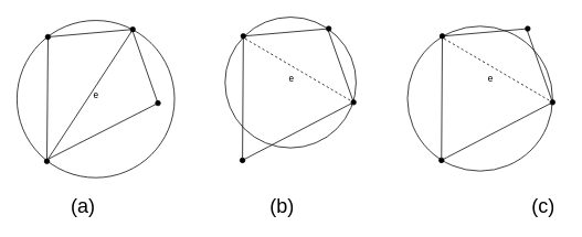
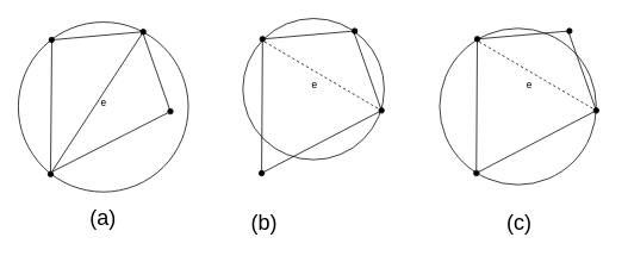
  <mxCell id="0" />
  <mxCell id="1" parent="0" />
  <mxCell id="2" value="" style="ellipse;whiteSpace=wrap;html=1;aspect=fixed;fillColor=none;" vertex="1" parent="1"><mxGeometry x="20" y="24" width="190" height="190" as="geometry" /></mxCell>
  <mxCell id="3" value="" style="endArrow=none;html=1;rounded=0;exitX=0.19;exitY=0.896;exitDx=0;exitDy=0;exitPerimeter=0;startArrow=oval;startFill=1;entryX=0.197;entryY=0.108;entryDx=0;entryDy=0;entryPerimeter=0;" edge="1" parent="1" source="2" target="2"><mxGeometry width="50" height="50" relative="1" as="geometry"><mxPoint x="40" y="114" as="sourcePoint" /><mxPoint x="40" y="34" as="targetPoint" /></mxGeometry></mxCell>
  <mxCell id="4" value="e" style="edgeLabel;html=1;align=center;verticalAlign=middle;resizable=0;points=[];" vertex="1" connectable="0" parent="3"><mxGeometry x="0.039" relative="1" as="geometry"><mxPoint x="58" y="-2" as="offset" /></mxGeometry></mxCell>
  <mxCell id="5" value="" style="endArrow=oval;html=1;rounded=0;entryX=0.735;entryY=0.057;entryDx=0;entryDy=0;entryPerimeter=0;startArrow=oval;startFill=1;endFill=1;exitX=0.196;exitY=0.105;exitDx=0;exitDy=0;exitPerimeter=0;" edge="1" parent="1" source="2" target="2"><mxGeometry width="50" height="50" relative="1" as="geometry"><mxPoint x="40" y="34" as="sourcePoint" /><mxPoint x="180" y="64" as="targetPoint" /></mxGeometry></mxCell>
  <mxCell id="6" value="" style="endArrow=none;html=1;rounded=0;exitX=0.191;exitY=0.891;exitDx=0;exitDy=0;exitPerimeter=0;entryX=0.73;entryY=0.066;entryDx=0;entryDy=0;entryPerimeter=0;" edge="1" parent="1" source="2" target="2"><mxGeometry width="50" height="50" relative="1" as="geometry"><mxPoint x="130" y="114" as="sourcePoint" /><mxPoint x="180" y="64" as="targetPoint" /></mxGeometry></mxCell>
  <mxCell id="7" value="" style="endArrow=none;html=1;rounded=0;entryX=0.732;entryY=0.062;entryDx=0;entryDy=0;entryPerimeter=0;" edge="1" parent="1" target="2"><mxGeometry width="50" height="50" relative="1" as="geometry"><mxPoint x="190" y="124" as="sourcePoint" /><mxPoint x="40" y="94" as="targetPoint" /></mxGeometry></mxCell>
  <mxCell id="8" value="" style="endArrow=none;html=1;rounded=0;entryX=0.18;entryY=0.891;entryDx=0;entryDy=0;entryPerimeter=0;startArrow=oval;startFill=1;" edge="1" parent="1" target="2"><mxGeometry width="50" height="50" relative="1" as="geometry"><mxPoint x="190" y="124" as="sourcePoint" /><mxPoint x="70" y="64" as="targetPoint" /></mxGeometry></mxCell>
  <mxCell id="9" value="" style="group" vertex="1" connectable="0" parent="1"><mxGeometry x="290" y="34" width="150" height="180" as="geometry" /></mxCell>
  <mxCell id="10" value="" style="endArrow=none;html=1;rounded=0;exitX=0.19;exitY=0.896;exitDx=0;exitDy=0;exitPerimeter=0;startArrow=oval;startFill=1;entryX=0.197;entryY=0.108;entryDx=0;entryDy=0;entryPerimeter=0;" edge="1" parent="9"><mxGeometry width="50" height="50" relative="1" as="geometry"><mxPoint x="2" y="159" as="sourcePoint" /><mxPoint x="3" y="10" as="targetPoint" /></mxGeometry></mxCell>
  <mxCell id="11" value="e" style="edgeLabel;html=1;align=center;verticalAlign=middle;resizable=0;points=[];" vertex="1" connectable="0" parent="10"><mxGeometry x="0.039" relative="1" as="geometry"><mxPoint x="58" y="-23" as="offset" /></mxGeometry></mxCell>
  <mxCell id="12" value="" style="endArrow=oval;html=1;rounded=0;entryX=0.735;entryY=0.057;entryDx=0;entryDy=0;entryPerimeter=0;startArrow=oval;startFill=1;endFill=1;exitX=0.196;exitY=0.105;exitDx=0;exitDy=0;exitPerimeter=0;" edge="1" parent="9"><mxGeometry width="50" height="50" relative="1" as="geometry"><mxPoint x="3" y="9" as="sourcePoint" /><mxPoint x="106" as="targetPoint" /></mxGeometry></mxCell>
  <mxCell id="13" value="" style="endArrow=none;html=1;rounded=0;entryX=0.732;entryY=0.062;entryDx=0;entryDy=0;entryPerimeter=0;" edge="1" parent="9"><mxGeometry width="50" height="50" relative="1" as="geometry"><mxPoint x="136" y="89" as="sourcePoint" /><mxPoint x="105" y="1" as="targetPoint" /></mxGeometry></mxCell>
  <mxCell id="14" value="" style="endArrow=none;html=1;rounded=0;startArrow=oval;startFill=1;" edge="1" parent="9"><mxGeometry width="50" height="50" relative="1" as="geometry"><mxPoint x="136" y="89" as="sourcePoint" /><mxPoint y="160" as="targetPoint" /></mxGeometry></mxCell>
  <mxCell id="15" value="" style="endArrow=none;html=1;rounded=0;dashed=1;" edge="1" parent="9"><mxGeometry width="50" height="50" relative="1" as="geometry"><mxPoint y="9" as="sourcePoint" /><mxPoint x="136" y="89" as="targetPoint" /></mxGeometry></mxCell>
  <mxCell id="16" value="" style="ellipse;whiteSpace=wrap;html=1;aspect=fixed;fillColor=none;" vertex="1" parent="9"><mxGeometry x="-19" y="-14" width="158" height="158" as="geometry" /></mxCell>
  <mxCell id="17" value="" style="group" vertex="1" connectable="0" parent="1"><mxGeometry x="530" y="34" width="150" height="180" as="geometry" /></mxCell>
  <mxCell id="18" value="" style="endArrow=none;html=1;rounded=0;exitX=0.19;exitY=0.896;exitDx=0;exitDy=0;exitPerimeter=0;startArrow=oval;startFill=1;entryX=0.197;entryY=0.108;entryDx=0;entryDy=0;entryPerimeter=0;" edge="1" parent="17"><mxGeometry width="50" height="50" relative="1" as="geometry"><mxPoint x="2" y="159" as="sourcePoint" /><mxPoint x="3" y="10" as="targetPoint" /></mxGeometry></mxCell>
  <mxCell id="19" value="e" style="edgeLabel;html=1;align=center;verticalAlign=middle;resizable=0;points=[];" vertex="1" connectable="0" parent="18"><mxGeometry x="0.039" relative="1" as="geometry"><mxPoint x="58" y="-23" as="offset" /></mxGeometry></mxCell>
  <mxCell id="20" value="" style="endArrow=oval;html=1;rounded=0;entryX=0.735;entryY=0.057;entryDx=0;entryDy=0;entryPerimeter=0;startArrow=oval;startFill=1;endFill=1;exitX=0.196;exitY=0.105;exitDx=0;exitDy=0;exitPerimeter=0;" edge="1" parent="17"><mxGeometry width="50" height="50" relative="1" as="geometry"><mxPoint x="3" y="9" as="sourcePoint" /><mxPoint x="106" as="targetPoint" /></mxGeometry></mxCell>
  <mxCell id="21" value="" style="endArrow=none;html=1;rounded=0;entryX=0.732;entryY=0.062;entryDx=0;entryDy=0;entryPerimeter=0;" edge="1" parent="17"><mxGeometry width="50" height="50" relative="1" as="geometry"><mxPoint x="136" y="89" as="sourcePoint" /><mxPoint x="105" y="1" as="targetPoint" /></mxGeometry></mxCell>
  <mxCell id="22" value="" style="endArrow=none;html=1;rounded=0;startArrow=oval;startFill=1;" edge="1" parent="17"><mxGeometry width="50" height="50" relative="1" as="geometry"><mxPoint x="136" y="89" as="sourcePoint" /><mxPoint y="160" as="targetPoint" /></mxGeometry></mxCell>
  <mxCell id="23" value="" style="endArrow=none;html=1;rounded=0;dashed=1;" edge="1" parent="17"><mxGeometry width="50" height="50" relative="1" as="geometry"><mxPoint y="9" as="sourcePoint" /><mxPoint x="136" y="89" as="targetPoint" /></mxGeometry></mxCell>
  <mxCell id="24" value="" style="ellipse;whiteSpace=wrap;html=1;aspect=fixed;fillColor=none;" vertex="1" parent="17"><mxGeometry x="-39" y="-3" width="175" height="175" as="geometry" /></mxCell>
- <mxCell id="25" value="&lt;font style=&quot;font-size: 24px;&quot;&gt;(a)&lt;/font&gt;" style="text;html=1;align=center;verticalAlign=middle;whiteSpace=wrap;rounded=0;" vertex="1" parent="1"><mxGeometry x="70" y="234" width="60" height="30" as="geometry" /></mxCell>
- <mxCell id="26" value="&lt;font style=&quot;font-size: 24px;&quot;&gt;(b&lt;/font&gt;&lt;span style=&quot;font-size: 24px; background-color: transparent; color: light-dark(rgb(0, 0, 0), rgb(255, 255, 255));&quot;&gt;)&lt;/span&gt;" style="text;html=1;align=center;verticalAlign=middle;whiteSpace=wrap;rounded=0;" vertex="1" parent="1"><mxGeometry x="310" y="234" width="60" height="30" as="geometry" /></mxCell>
- <mxCell id="27" value="&lt;font style=&quot;font-size: 24px;&quot;&gt;(c)&lt;/font&gt;" style="text;html=1;align=center;verticalAlign=middle;whiteSpace=wrap;rounded=0;" vertex="1" parent="1"><mxGeometry x="625" y="234" width="60" height="30" as="geometry" /></mxCell>
+ <mxCell id="25" value="&lt;font style=&quot;font-size: 24px;&quot;&gt;(a)&lt;/font&gt;" style="text;html=1;align=center;verticalAlign=middle;whiteSpace=wrap;rounded=0;" vertex="1" parent="1"><mxGeometry x="85" y="229" width="60" height="30" as="geometry" /></mxCell>
+ <mxCell id="26" value="&lt;font style=&quot;font-size: 24px;&quot;&gt;(b&lt;/font&gt;&lt;span style=&quot;font-size: 24px; background-color: transparent; color: light-dark(rgb(0, 0, 0), rgb(255, 255, 255));&quot;&gt;)&lt;/span&gt;" style="text;html=1;align=center;verticalAlign=middle;whiteSpace=wrap;rounded=0;" vertex="1" parent="1"><mxGeometry x="265" y="234" width="60" height="30" as="geometry" /></mxCell>
+ <mxCell id="27" value="&lt;font style=&quot;font-size: 24px;&quot;&gt;(c)&lt;/font&gt;" style="text;html=1;align=center;verticalAlign=middle;whiteSpace=wrap;rounded=0;" vertex="1" parent="1"><mxGeometry x="550" y="234" width="60" height="30" as="geometry" /></mxCell>
